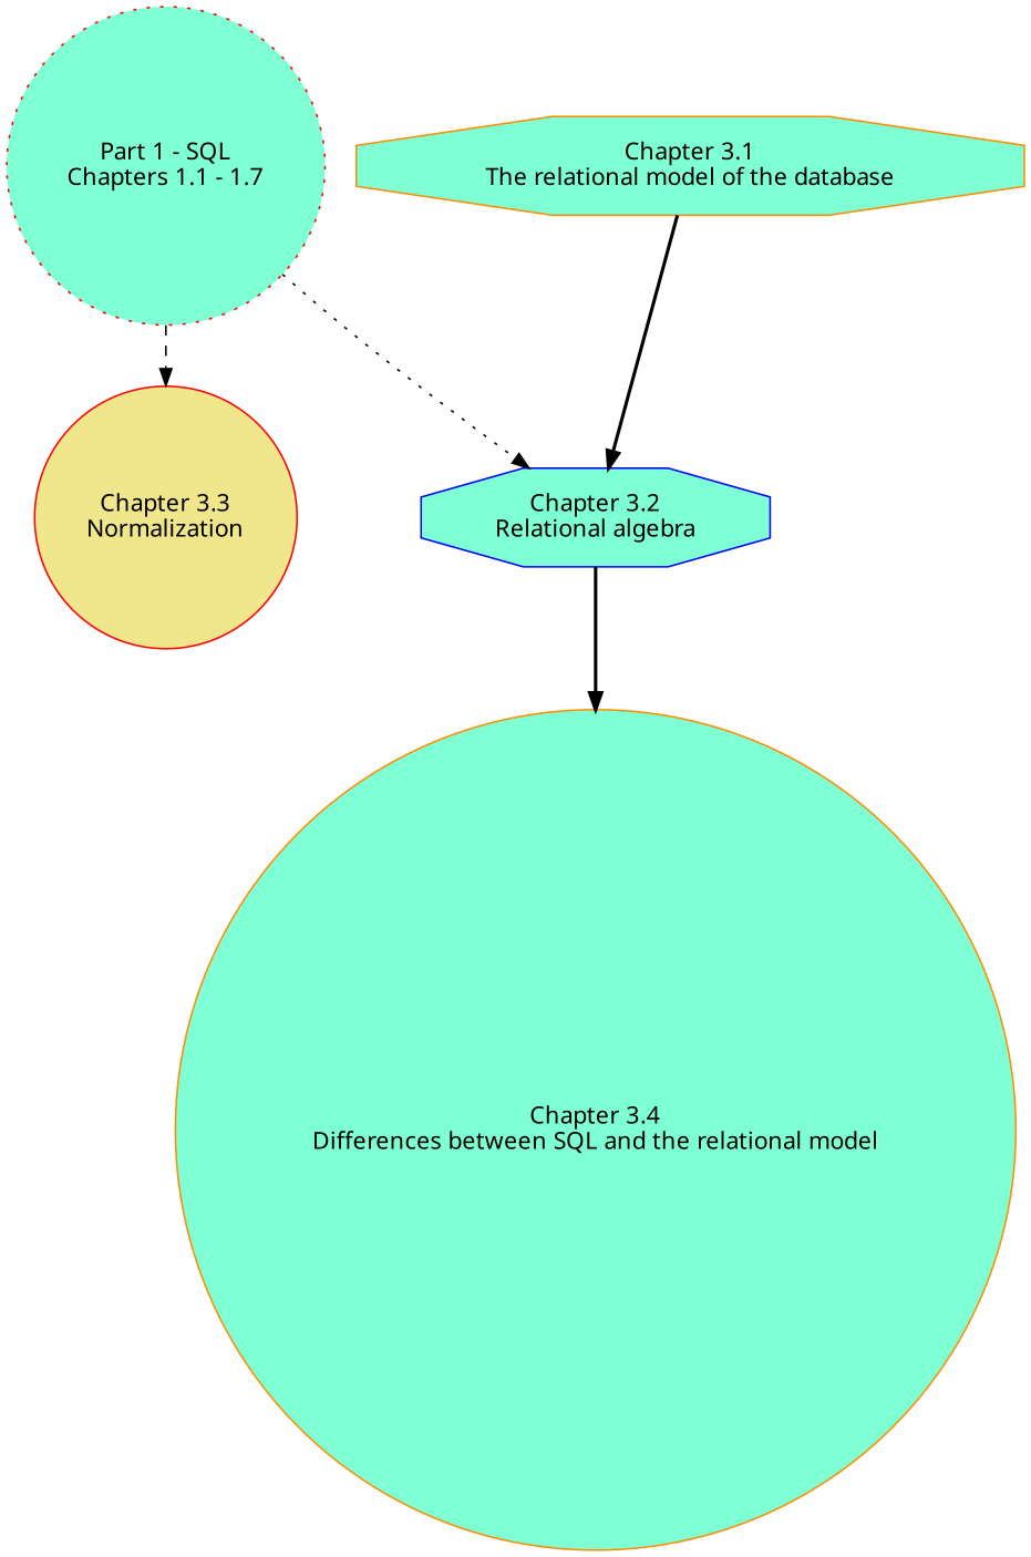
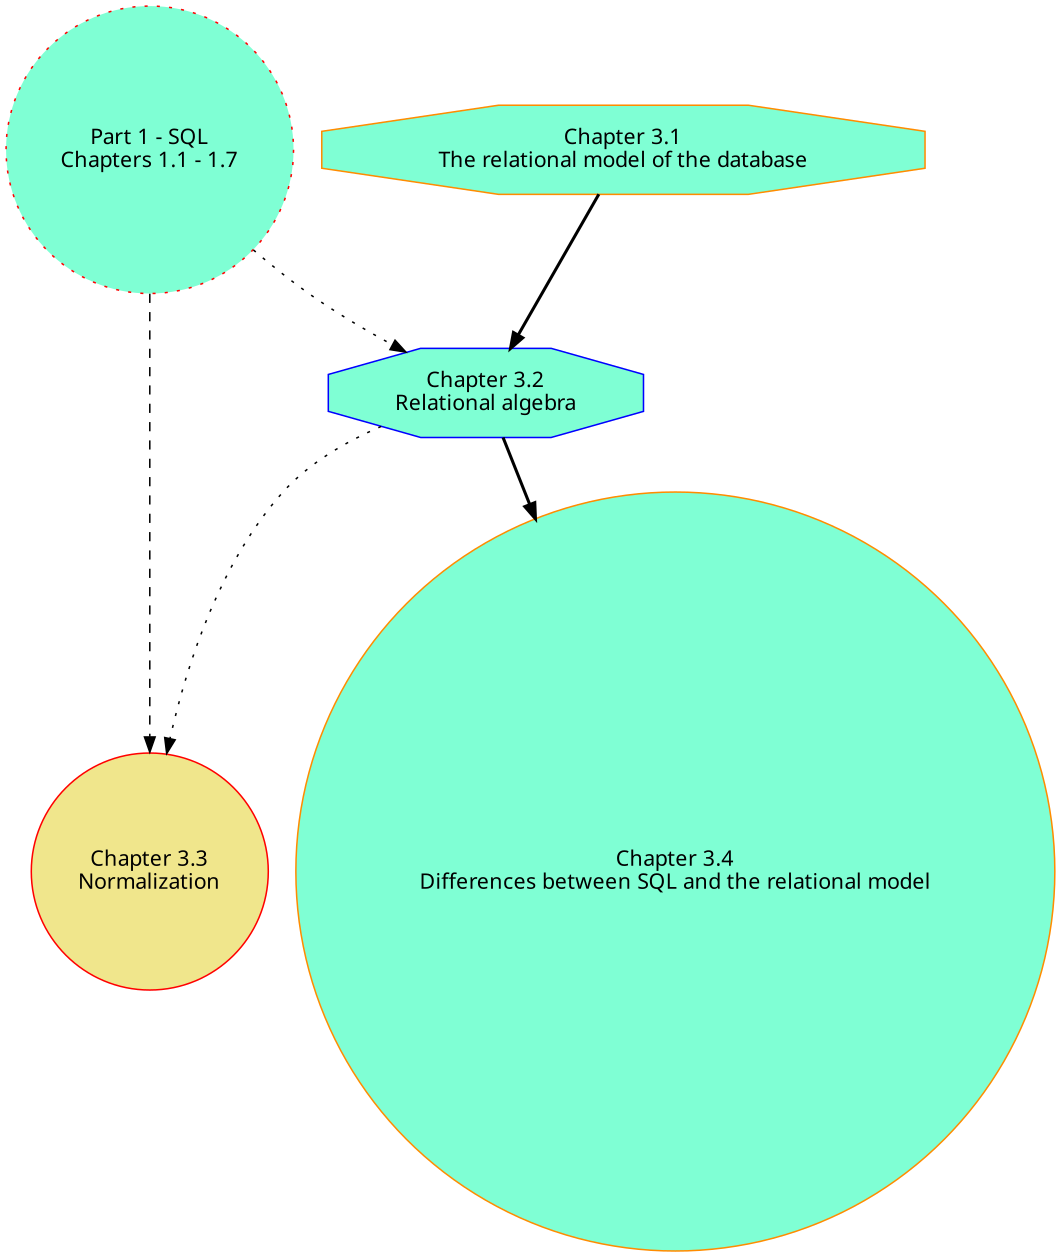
  digraph {
    node [color=red fillcolor=aquamarine fontname="sans-serif" shape=circle style=filled]
    edge [style=dotted]
    n1 [label="Part 1 - SQL\nChapters 1.1 - 1.7" style="dotted,filled"]
    n2 [fillcolor=khaki label="Chapter 3.3\nNormalization"]
    n3 [color=blue label="Chapter 3.2\nRelational algebra" shape=octagon]
    n4 [color=darkorange label="Chapter 3.4\nDifferences between SQL and the relational model"]
    n5 [color=darkorange label="Chapter 3.1\nThe relational model of the database" shape=octagon]
    n1 -> n2 [style=dashed]
    n1 -> n3
+   n3 -> n2
    n3 -> n4 [style=bold]
    n5 -> n3 [style=bold]
  }
